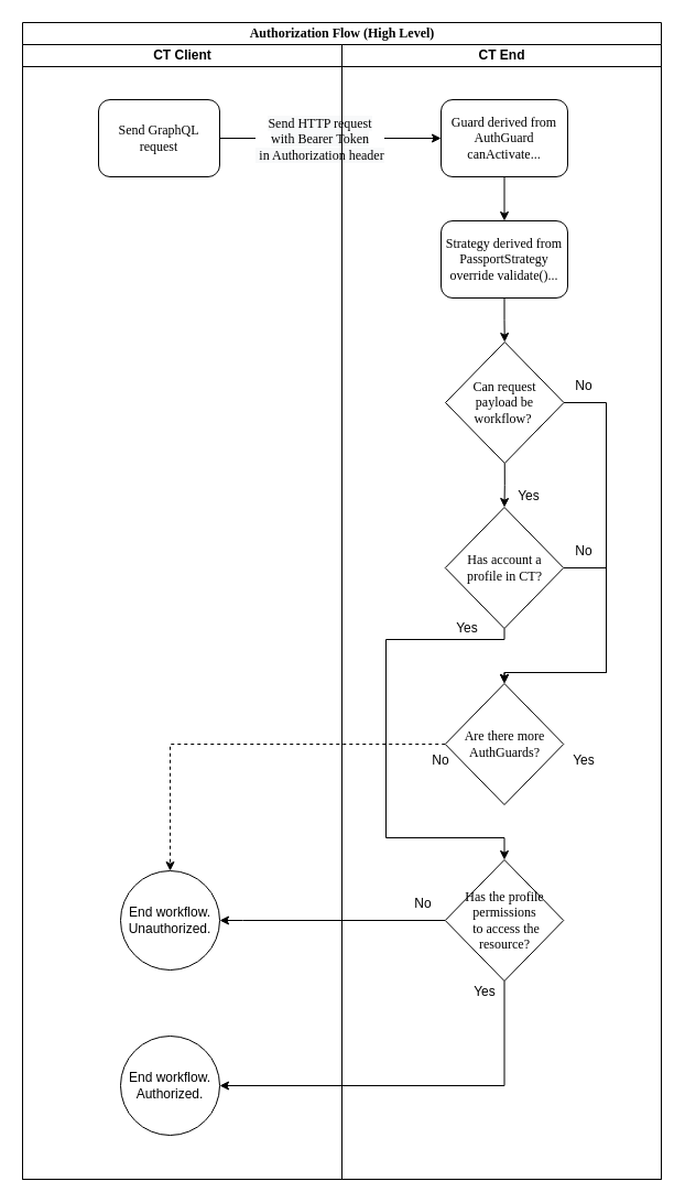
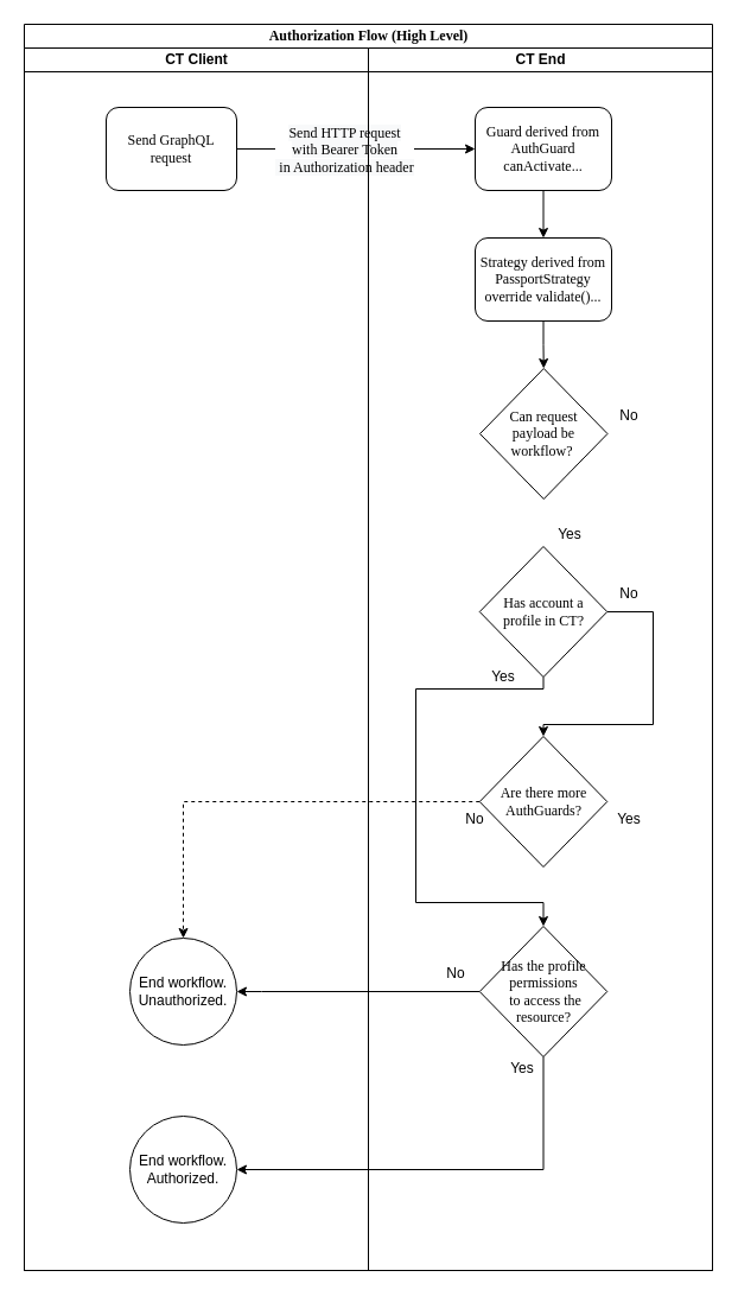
  <mxCell id="0" />
  <mxCell id="1" parent="0" />
  <mxCell id="2" value="&lt;font style=&quot;font-size: 12px&quot;&gt;Authorization Flow (High Level)&lt;/font&gt;" style="swimlane;html=1;childLayout=stackLayout;startSize=20;rounded=0;shadow=0;labelBackgroundColor=none;strokeWidth=1;fontFamily=Verdana;fontSize=8;align=center;" parent="1" vertex="1"><mxGeometry x="20" y="20" width="580" height="1050" as="geometry" /></mxCell>
  <mxCell id="3" value="CT Client" style="swimlane;html=1;startSize=20;" parent="2" vertex="1"><mxGeometry y="20" width="290" height="1030" as="geometry" /></mxCell>
  <mxCell id="4" value="End workflow.&lt;br&gt;Unauthorized." style="ellipse;whiteSpace=wrap;html=1;aspect=fixed;" parent="3" vertex="1"><mxGeometry x="89" y="750" width="90" height="90" as="geometry" /></mxCell>
  <mxCell id="5" value="End workflow.&lt;br&gt;Authorized." style="ellipse;whiteSpace=wrap;html=1;aspect=fixed;" parent="3" vertex="1"><mxGeometry x="89" y="900" width="90" height="90" as="geometry" /></mxCell>
  <mxCell id="6" value="&lt;span style=&quot;font-size: 12px&quot;&gt;Send GraphQL request&lt;/span&gt;" style="rounded=1;whiteSpace=wrap;html=1;shadow=0;labelBackgroundColor=none;strokeWidth=1;fontFamily=Verdana;fontSize=8;align=center;" parent="3" vertex="1"><mxGeometry x="69" y="50" width="110" height="70" as="geometry" /></mxCell>
  <mxCell id="7" style="edgeStyle=orthogonalEdgeStyle;rounded=0;orthogonalLoop=1;jettySize=auto;html=1;exitX=1;exitY=0.5;exitDx=0;exitDy=0;" parent="2" source="6" edge="1"><mxGeometry relative="1" as="geometry"><mxPoint x="380" y="105" as="targetPoint" /></mxGeometry></mxCell>
  <mxCell id="8" value="&lt;span style=&quot;font-family: &amp;#34;verdana&amp;#34; ; font-size: 12px ; background-color: rgb(248 , 249 , 250)&quot;&gt;Send HTTP request&lt;/span&gt;&lt;br style=&quot;font-family: &amp;#34;verdana&amp;#34; ; font-size: 12px ; background-color: rgb(248 , 249 , 250)&quot;&gt;&lt;span style=&quot;font-family: &amp;#34;verdana&amp;#34; ; font-size: 12px ; background-color: rgb(248 , 249 , 250)&quot;&gt;with Bearer Token&lt;/span&gt;&lt;br style=&quot;font-family: &amp;#34;verdana&amp;#34; ; font-size: 12px ; background-color: rgb(248 , 249 , 250)&quot;&gt;&lt;span style=&quot;font-family: &amp;#34;verdana&amp;#34; ; font-size: 12px ; background-color: rgb(248 , 249 , 250)&quot;&gt;&amp;nbsp;in Authorization header&lt;/span&gt;" style="edgeLabel;html=1;align=center;verticalAlign=middle;resizable=0;points=[];" parent="7" vertex="1" connectable="0"><mxGeometry x="0.244" y="-2" relative="1" as="geometry"><mxPoint x="-34" y="-2" as="offset" /></mxGeometry></mxCell>
  <mxCell id="9" style="edgeStyle=orthogonalEdgeStyle;rounded=0;orthogonalLoop=1;jettySize=auto;html=1;exitX=0;exitY=0.5;exitDx=0;exitDy=0;entryX=1;entryY=0.5;entryDx=0;entryDy=0;" parent="2" source="25" target="4" edge="1"><mxGeometry relative="1" as="geometry"><Array as="points"><mxPoint x="200" y="815" /><mxPoint x="200" y="815" /></Array></mxGeometry></mxCell>
  <mxCell id="10" style="edgeStyle=orthogonalEdgeStyle;rounded=0;orthogonalLoop=1;jettySize=auto;html=1;exitX=0;exitY=0.5;exitDx=0;exitDy=0;entryX=0.5;entryY=0;entryDx=0;entryDy=0;dashed=1;" parent="2" source="26" target="4" edge="1"><mxGeometry relative="1" as="geometry" /></mxCell>
  <mxCell id="11" value="CT End" style="swimlane;html=1;startSize=20;" parent="2" vertex="1"><mxGeometry x="290" y="20" width="290" height="1030" as="geometry" /></mxCell>
  <mxCell id="12" style="edgeStyle=orthogonalEdgeStyle;rounded=0;orthogonalLoop=1;jettySize=auto;html=1;exitX=0.5;exitY=1;exitDx=0;exitDy=0;entryX=0.5;entryY=0;entryDx=0;entryDy=0;" parent="11" source="13" target="15" edge="1"><mxGeometry relative="1" as="geometry" /></mxCell>
  <mxCell id="13" value="&lt;font style=&quot;font-size: 12px&quot;&gt;Guard derived from AuthGuard&lt;br&gt;canActivate...&lt;br&gt;&lt;/font&gt;" style="rounded=1;whiteSpace=wrap;html=1;shadow=0;labelBackgroundColor=none;strokeWidth=1;fontFamily=Verdana;fontSize=8;align=center;" parent="11" vertex="1"><mxGeometry x="90" y="50" width="115" height="70" as="geometry" /></mxCell>
  <mxCell id="14" style="edgeStyle=orthogonalEdgeStyle;rounded=0;orthogonalLoop=1;jettySize=auto;html=1;exitX=0.5;exitY=1;exitDx=0;exitDy=0;entryX=0.5;entryY=0;entryDx=0;entryDy=0;" parent="11" source="15" target="18" edge="1"><mxGeometry relative="1" as="geometry" /></mxCell>
  <mxCell id="15" value="&lt;font style=&quot;font-size: 12px&quot;&gt;Strategy derived from PassportStrategy&lt;br&gt;override validate()...&lt;/font&gt;" style="rounded=1;whiteSpace=wrap;html=1;shadow=0;labelBackgroundColor=none;strokeWidth=1;fontFamily=Verdana;fontSize=8;align=center;" parent="11" vertex="1"><mxGeometry x="90" y="160" width="115" height="70" as="geometry" /></mxCell>
- <mxCell id="16" style="edgeStyle=orthogonalEdgeStyle;rounded=0;orthogonalLoop=1;jettySize=auto;html=1;exitX=0.5;exitY=1;exitDx=0;exitDy=0;entryX=0.5;entryY=0;entryDx=0;entryDy=0;" parent="11" source="18" target="21" edge="1"><mxGeometry relative="1" as="geometry" /></mxCell>
- <mxCell id="17" style="edgeStyle=orthogonalEdgeStyle;rounded=0;orthogonalLoop=1;jettySize=auto;html=1;exitX=1;exitY=0.5;exitDx=0;exitDy=0;entryX=0.5;entryY=0;entryDx=0;entryDy=0;" parent="11" source="18" target="26" edge="1"><mxGeometry relative="1" as="geometry"><Array as="points"><mxPoint x="240" y="325" /><mxPoint x="240" y="570" /><mxPoint x="148" y="570" /></Array></mxGeometry></mxCell>
  <mxCell id="18" value="&lt;font style=&quot;font-size: 12px&quot;&gt;Can request &lt;br&gt;payload be workflow?&amp;nbsp;&lt;br&gt;&lt;/font&gt;" style="rhombus;whiteSpace=wrap;html=1;rounded=0;shadow=0;labelBackgroundColor=none;strokeWidth=1;fontFamily=Verdana;fontSize=8;align=center;" parent="11" vertex="1"><mxGeometry x="94" y="270" width="107.5" height="110" as="geometry" /></mxCell>
  <mxCell id="19" style="edgeStyle=orthogonalEdgeStyle;rounded=0;orthogonalLoop=1;jettySize=auto;html=1;exitX=0.5;exitY=1;exitDx=0;exitDy=0;entryX=0.5;entryY=0;entryDx=0;entryDy=0;" parent="11" source="21" target="25" edge="1"><mxGeometry relative="1" as="geometry"><Array as="points"><mxPoint x="148" y="540" /><mxPoint x="40" y="540" /><mxPoint x="40" y="720" /><mxPoint x="148" y="720" /></Array></mxGeometry></mxCell>
  <mxCell id="20" style="edgeStyle=orthogonalEdgeStyle;rounded=0;orthogonalLoop=1;jettySize=auto;html=1;exitX=1;exitY=0.5;exitDx=0;exitDy=0;entryX=0.5;entryY=0;entryDx=0;entryDy=0;" parent="11" source="21" target="26" edge="1"><mxGeometry relative="1" as="geometry"><Array as="points"><mxPoint x="240" y="475" /><mxPoint x="240" y="570" /><mxPoint x="148" y="570" /></Array></mxGeometry></mxCell>
  <mxCell id="21" value="&lt;font style=&quot;font-size: 12px&quot;&gt;Has account a &lt;br&gt;profile in CT?&lt;br&gt;&lt;/font&gt;" style="rhombus;whiteSpace=wrap;html=1;rounded=0;shadow=0;labelBackgroundColor=none;strokeWidth=1;fontFamily=Verdana;fontSize=8;align=center;" parent="11" vertex="1"><mxGeometry x="93.75" y="420" width="107.5" height="110" as="geometry" /></mxCell>
  <mxCell id="22" value="No" style="text;html=1;strokeColor=none;fillColor=none;align=center;verticalAlign=middle;whiteSpace=wrap;rounded=0;" parent="11" vertex="1"><mxGeometry x="200" y="300" width="40" height="20" as="geometry" /></mxCell>
  <mxCell id="23" value="Yes" style="text;html=1;strokeColor=none;fillColor=none;align=center;verticalAlign=middle;whiteSpace=wrap;rounded=0;" parent="11" vertex="1"><mxGeometry x="150" y="400" width="40" height="20" as="geometry" /></mxCell>
  <mxCell id="24" value="No" style="text;html=1;strokeColor=none;fillColor=none;align=center;verticalAlign=middle;whiteSpace=wrap;rounded=0;" parent="11" vertex="1"><mxGeometry x="200" y="450" width="40" height="20" as="geometry" /></mxCell>
  <mxCell id="25" value="&lt;font style=&quot;font-size: 12px&quot;&gt;Has the profile permissions&lt;br&gt;&amp;nbsp;to access the resource?&lt;br&gt;&lt;/font&gt;" style="rhombus;whiteSpace=wrap;html=1;rounded=0;shadow=0;labelBackgroundColor=none;strokeWidth=1;fontFamily=Verdana;fontSize=8;align=center;" parent="11" vertex="1"><mxGeometry x="93.75" y="740" width="107.5" height="110" as="geometry" /></mxCell>
  <mxCell id="26" value="&lt;font style=&quot;font-size: 12px&quot;&gt;Are there more AuthGuards?&lt;br&gt;&lt;/font&gt;" style="rhombus;whiteSpace=wrap;html=1;rounded=0;shadow=0;labelBackgroundColor=none;strokeWidth=1;fontFamily=Verdana;fontSize=8;align=center;" parent="11" vertex="1"><mxGeometry x="93.75" y="580" width="107.5" height="110" as="geometry" /></mxCell>
  <mxCell id="27" value="No" style="text;html=1;strokeColor=none;fillColor=none;align=center;verticalAlign=middle;whiteSpace=wrap;rounded=0;" parent="11" vertex="1"><mxGeometry x="70" y="640" width="40" height="20" as="geometry" /></mxCell>
  <mxCell id="28" value="Yes" style="text;html=1;strokeColor=none;fillColor=none;align=center;verticalAlign=middle;whiteSpace=wrap;rounded=0;" parent="11" vertex="1"><mxGeometry x="200" y="640" width="40" height="20" as="geometry" /></mxCell>
  <mxCell id="29" value="No" style="text;html=1;strokeColor=none;fillColor=none;align=center;verticalAlign=middle;whiteSpace=wrap;rounded=0;" parent="11" vertex="1"><mxGeometry x="54" y="770" width="40" height="20" as="geometry" /></mxCell>
  <mxCell id="30" value="Yes" style="text;html=1;strokeColor=none;fillColor=none;align=center;verticalAlign=middle;whiteSpace=wrap;rounded=0;" parent="11" vertex="1"><mxGeometry x="94" y="520" width="40" height="20" as="geometry" /></mxCell>
  <mxCell id="31" value="Yes" style="text;html=1;strokeColor=none;fillColor=none;align=center;verticalAlign=middle;whiteSpace=wrap;rounded=0;" parent="11" vertex="1"><mxGeometry x="110" y="850" width="40" height="20" as="geometry" /></mxCell>
  <mxCell id="32" style="edgeStyle=orthogonalEdgeStyle;rounded=0;orthogonalLoop=1;jettySize=auto;html=1;exitX=0.5;exitY=1;exitDx=0;exitDy=0;entryX=1;entryY=0.5;entryDx=0;entryDy=0;" parent="2" source="25" target="5" edge="1"><mxGeometry relative="1" as="geometry" /></mxCell>
